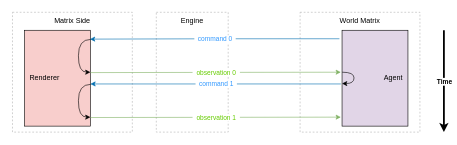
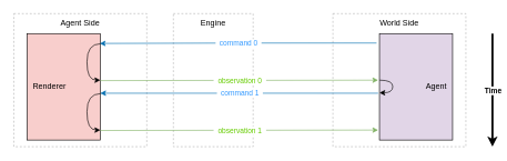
  <mxCell id="0" />
  <mxCell id="1" parent="0" />
- <mxCell id="2" value="Matrix Side" style="rounded=0;whiteSpace=wrap;html=1;fillColor=none;verticalAlign=top;fontColor=#000000;strokeColor=#B3B3B3;dashed=1;" vertex="1" parent="1"><mxGeometry x="20" y="20" width="200" height="200" as="geometry" /></mxCell>
+ <mxCell id="2" value="Agent Side" style="rounded=0;whiteSpace=wrap;html=1;fillColor=none;verticalAlign=top;fontColor=#000000;strokeColor=#B3B3B3;dashed=1;" vertex="1" parent="1"><mxGeometry x="20" y="20" width="200" height="200" as="geometry" /></mxCell>
  <mxCell id="3" value="&amp;nbsp; Renderer" style="rounded=0;whiteSpace=wrap;html=1;verticalAlign=middle;align=left;fillColor=#f8cecc;" vertex="1" parent="1"><mxGeometry x="40" y="50" width="110" height="160" as="geometry" /></mxCell>
- <mxCell id="4" value="World Matrix" style="rounded=0;whiteSpace=wrap;html=1;fillColor=none;verticalAlign=top;fontColor=#000000;strokeColor=#B3B3B3;dashed=1;" vertex="1" parent="1"><mxGeometry x="500" y="20" width="200" height="200" as="geometry" /></mxCell>
+ <mxCell id="4" value="World Side" style="rounded=0;whiteSpace=wrap;html=1;fillColor=none;verticalAlign=top;fontColor=#000000;strokeColor=#B3B3B3;dashed=1;" vertex="1" parent="1"><mxGeometry x="500" y="20" width="200" height="200" as="geometry" /></mxCell>
  <mxCell id="5" value="Agent&amp;nbsp;&amp;nbsp;" style="rounded=0;whiteSpace=wrap;html=1;fontColor=#000000;strokeColor=#000000;align=right;verticalAlign=middle;fillColor=#e1d5e7;" vertex="1" parent="1"><mxGeometry x="570" y="50" width="110" height="160" as="geometry" /></mxCell>
  <mxCell id="6" value="Engine" style="rounded=0;whiteSpace=wrap;html=1;fillColor=none;verticalAlign=top;fontColor=#000000;strokeColor=#B3B3B3;dashed=1;" vertex="1" parent="1"><mxGeometry x="260" y="20" width="120" height="200" as="geometry" /></mxCell>
  <mxCell id="7" value="" style="endArrow=classic;html=1;rounded=0;edgeStyle=orthogonalEdgeStyle;exitX=-0.04;exitY=0.151;exitDx=0;exitDy=0;exitPerimeter=0;entryX=0.994;entryY=0.155;entryDx=0;entryDy=0;entryPerimeter=0;fillColor=#1ba1e2;strokeColor=#006EAF;fontColor=#3399FF;" edge="1" parent="1"><mxGeometry relative="1" as="geometry"><mxPoint x="565.6" y="64.16" as="sourcePoint" /><mxPoint x="149.34" y="64.8" as="targetPoint" /><Array as="points"><mxPoint x="357" y="64" /><mxPoint x="149" y="65" /></Array></mxGeometry></mxCell>
  <mxCell id="8" value="&amp;nbsp; command 0&amp;nbsp;&amp;nbsp;" style="edgeLabel;resizable=0;html=1;align=center;verticalAlign=middle;spacingLeft=0;spacing=2;fontColor=#3399FF;" connectable="0" vertex="1" parent="7"><mxGeometry relative="1" as="geometry" /></mxCell>
  <mxCell id="9" value="" style="endArrow=classic;html=1;rounded=0;edgeStyle=orthogonalEdgeStyle;exitX=-0.04;exitY=0.151;exitDx=0;exitDy=0;exitPerimeter=0;entryX=0.994;entryY=0.155;entryDx=0;entryDy=0;entryPerimeter=0;fillColor=#1ba1e2;strokeColor=#006EAF;fontColor=#3399FF;" edge="1" parent="1"><mxGeometry relative="1" as="geometry"><mxPoint x="568.01" y="139" as="sourcePoint" /><mxPoint x="150.05" y="139.64" as="targetPoint" /><Array as="points"><mxPoint x="150.41" y="138.67" /></Array></mxGeometry></mxCell>
  <mxCell id="10" value="&amp;nbsp; command 1&amp;nbsp;&amp;nbsp;" style="edgeLabel;resizable=0;html=1;align=center;verticalAlign=middle;spacingLeft=0;spacing=2;fontColor=#3399FF;" connectable="0" vertex="1" parent="9"><mxGeometry relative="1" as="geometry" /></mxCell>
  <mxCell id="11" style="edgeStyle=orthogonalEdgeStyle;curved=1;rounded=0;orthogonalLoop=1;jettySize=auto;html=1;exitX=1.002;exitY=0.158;exitDx=0;exitDy=0;entryX=1;entryY=0.5;entryDx=0;entryDy=0;exitPerimeter=0;" edge="1" parent="1"><mxGeometry relative="1" as="geometry"><mxPoint x="150.22" y="65.28" as="sourcePoint" /><mxPoint x="150" y="120" as="targetPoint" /><Array as="points"><mxPoint x="130" y="65" /><mxPoint x="130" y="120" /></Array></mxGeometry></mxCell>
  <mxCell id="12" value="" style="endArrow=classic;html=1;rounded=0;edgeStyle=orthogonalEdgeStyle;exitX=-0.04;exitY=0.151;exitDx=0;exitDy=0;exitPerimeter=0;entryX=0.994;entryY=0.155;entryDx=0;entryDy=0;entryPerimeter=0;fillColor=#d5e8d4;strokeColor=#82b366;gradientColor=#97d077;" edge="1" parent="1"><mxGeometry relative="1" as="geometry"><mxPoint x="150.05" y="120.64" as="sourcePoint" /><mxPoint x="568.01" y="120" as="targetPoint" /><Array as="points"><mxPoint x="150.41" y="119.67" /></Array></mxGeometry></mxCell>
  <mxCell id="13" value="&amp;nbsp; observation 0&amp;nbsp;&amp;nbsp;" style="edgeLabel;resizable=0;html=1;align=center;verticalAlign=middle;spacingLeft=0;spacing=2;fontColor=#66CC00;" connectable="0" vertex="1" parent="12"><mxGeometry relative="1" as="geometry" /></mxCell>
  <mxCell id="14" style="edgeStyle=orthogonalEdgeStyle;curved=1;rounded=0;orthogonalLoop=1;jettySize=auto;html=1;exitX=1.002;exitY=0.158;exitDx=0;exitDy=0;entryX=1;entryY=0.5;entryDx=0;entryDy=0;exitPerimeter=0;" edge="1" parent="1"><mxGeometry relative="1" as="geometry"><mxPoint x="150.22" y="140.28" as="sourcePoint" /><mxPoint x="150" y="195" as="targetPoint" /><Array as="points"><mxPoint x="130" y="140" /><mxPoint x="130" y="195" /></Array></mxGeometry></mxCell>
  <mxCell id="15" value="" style="endArrow=classic;html=1;rounded=0;edgeStyle=orthogonalEdgeStyle;exitX=-0.04;exitY=0.151;exitDx=0;exitDy=0;exitPerimeter=0;entryX=0.994;entryY=0.155;entryDx=0;entryDy=0;entryPerimeter=0;fillColor=#d5e8d4;strokeColor=#82b366;gradientColor=#97d077;" edge="1" parent="1"><mxGeometry relative="1" as="geometry"><mxPoint x="150.05" y="195.64" as="sourcePoint" /><mxPoint x="568.01" y="195" as="targetPoint" /><Array as="points"><mxPoint x="150.41" y="194.67" /></Array></mxGeometry></mxCell>
  <mxCell id="16" value="&amp;nbsp; observation 1&amp;nbsp;&amp;nbsp;" style="edgeLabel;resizable=0;html=1;align=center;verticalAlign=middle;spacingLeft=0;spacing=2;fontColor=#66CC00;" connectable="0" vertex="1" parent="15"><mxGeometry relative="1" as="geometry" /></mxCell>
  <mxCell id="17" value="" style="endArrow=classic;html=1;rounded=0;fontColor=#000000;edgeStyle=orthogonalEdgeStyle;curved=1;fontSize=12;strokeWidth=3;" edge="1" parent="1"><mxGeometry relative="1" as="geometry"><mxPoint x="740" y="50" as="sourcePoint" /><mxPoint x="740" y="220" as="targetPoint" /></mxGeometry></mxCell>
  <mxCell id="18" value="Time" style="edgeLabel;resizable=0;html=1;align=center;verticalAlign=middle;fontColor=#000000;fontStyle=1" connectable="0" vertex="1" parent="17"><mxGeometry relative="1" as="geometry" /></mxCell>
  <mxCell id="19" style="edgeStyle=orthogonalEdgeStyle;curved=1;rounded=0;orthogonalLoop=1;jettySize=auto;html=1;exitX=1.002;exitY=0.158;exitDx=0;exitDy=0;exitPerimeter=0;" edge="1" parent="1"><mxGeometry relative="1" as="geometry"><mxPoint x="570.22" y="120" as="sourcePoint" /><mxPoint x="570" y="139" as="targetPoint" /><Array as="points"><mxPoint x="590" y="120" /><mxPoint x="590" y="139" /></Array></mxGeometry></mxCell>
